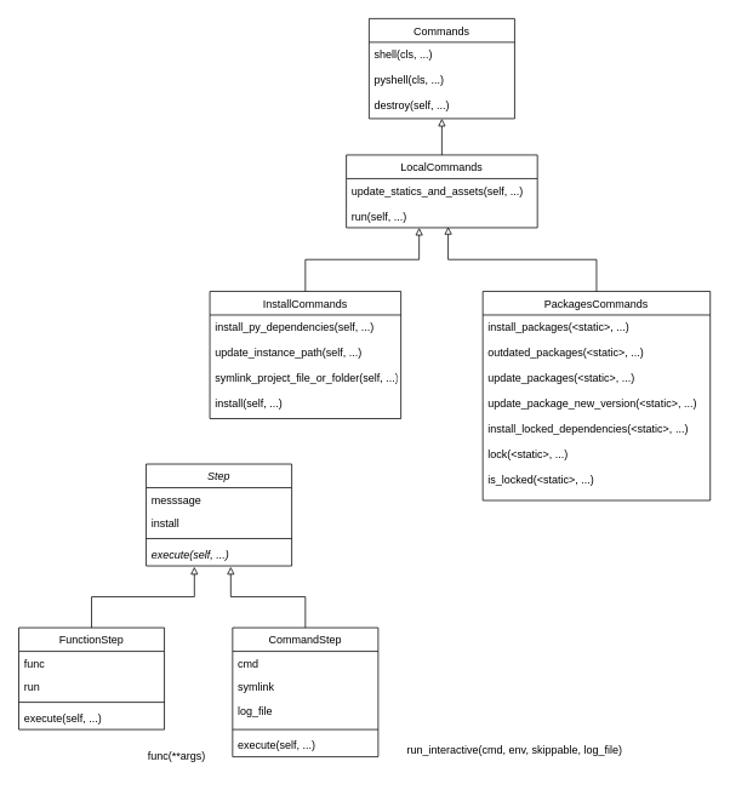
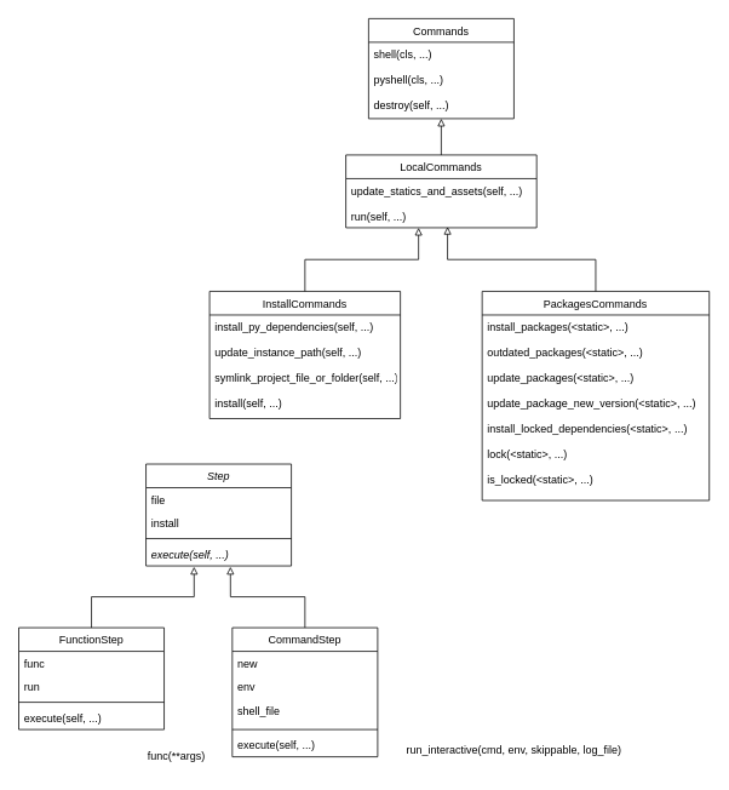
  <mxCell id="0" />
  <mxCell id="1" parent="0" />
  <mxCell id="2" value="Commands" style="swimlane;fontStyle=0;align=center;verticalAlign=top;childLayout=stackLayout;horizontal=1;startSize=26;horizontalStack=0;resizeParent=1;resizeLast=0;collapsible=1;marginBottom=0;rounded=0;shadow=0;strokeWidth=1;" vertex="1" parent="1"><mxGeometry x="405" y="20" width="160" height="110" as="geometry"><mxRectangle x="230" y="140" width="160" height="26" as="alternateBounds" /></mxGeometry></mxCell>
  <mxCell id="3" value="shell(cls, ...)&#10;&#10;pyshell(cls, ...)&#10;&#10;destroy(self, ...)" style="text;align=left;verticalAlign=top;spacingLeft=4;spacingRight=4;overflow=hidden;rotatable=0;points=[[0,0.5],[1,0.5]];portConstraint=eastwest;" vertex="1" parent="2"><mxGeometry y="26" width="160" height="84" as="geometry" /></mxCell>
  <mxCell id="4" value="LocalCommands" style="swimlane;fontStyle=0;align=center;verticalAlign=top;childLayout=stackLayout;horizontal=1;startSize=26;horizontalStack=0;resizeParent=1;resizeLast=0;collapsible=1;marginBottom=0;rounded=0;shadow=0;strokeWidth=1;" vertex="1" parent="1"><mxGeometry x="380" y="170" width="210" height="80" as="geometry"><mxRectangle x="230" y="140" width="160" height="26" as="alternateBounds" /></mxGeometry></mxCell>
  <mxCell id="5" value="update_statics_and_assets(self, ...)&#10;&#10;run(self, ...)&#10;&#10;" style="text;align=left;verticalAlign=top;spacingLeft=4;spacingRight=4;overflow=hidden;rotatable=0;points=[[0,0.5],[1,0.5]];portConstraint=eastwest;" vertex="1" parent="4"><mxGeometry y="26" width="210" height="54" as="geometry" /></mxCell>
  <mxCell id="6" style="edgeStyle=orthogonalEdgeStyle;rounded=0;orthogonalLoop=1;jettySize=auto;html=1;entryX=0.5;entryY=1;entryDx=0;entryDy=0;entryPerimeter=0;endArrow=block;endFill=0;" edge="1" parent="1" source="4" target="3"><mxGeometry relative="1" as="geometry" /></mxCell>
  <mxCell id="7" value="InstallCommands" style="swimlane;fontStyle=0;align=center;verticalAlign=top;childLayout=stackLayout;horizontal=1;startSize=26;horizontalStack=0;resizeParent=1;resizeLast=0;collapsible=1;marginBottom=0;rounded=0;shadow=0;strokeWidth=1;" vertex="1" parent="1"><mxGeometry x="230" y="320" width="210" height="140" as="geometry"><mxRectangle x="230" y="140" width="160" height="26" as="alternateBounds" /></mxGeometry></mxCell>
  <mxCell id="8" value="install_py_dependencies(self, ...)&#10;&#10;update_instance_path(self, ...)&#10;&#10;symlink_project_file_or_folder(self, ...)&#10;&#10;install(self, ...)" style="text;align=left;verticalAlign=top;spacingLeft=4;spacingRight=4;overflow=hidden;rotatable=0;points=[[0,0.5],[1,0.5]];portConstraint=eastwest;" vertex="1" parent="7"><mxGeometry y="26" width="210" height="114" as="geometry" /></mxCell>
  <mxCell id="9" style="edgeStyle=orthogonalEdgeStyle;rounded=0;orthogonalLoop=1;jettySize=auto;html=1;entryX=0.381;entryY=1;entryDx=0;entryDy=0;entryPerimeter=0;endArrow=block;endFill=0;" edge="1" parent="1" source="7" target="5"><mxGeometry relative="1" as="geometry" /></mxCell>
  <mxCell id="10" value="PackagesCommands" style="swimlane;fontStyle=0;align=center;verticalAlign=top;childLayout=stackLayout;horizontal=1;startSize=26;horizontalStack=0;resizeParent=1;resizeLast=0;collapsible=1;marginBottom=0;rounded=0;shadow=0;strokeWidth=1;" vertex="1" parent="1"><mxGeometry x="530" y="320" width="250" height="230" as="geometry"><mxRectangle x="230" y="140" width="160" height="26" as="alternateBounds" /></mxGeometry></mxCell>
  <mxCell id="11" value="install_packages(&lt;static&gt;, ...)&#10;&#10;outdated_packages(&lt;static&gt;, ...)&#10;&#10;update_packages(&lt;static&gt;, ...)&#10;&#10;update_package_new_version(&lt;static&gt;, ...)&#10;&#10;install_locked_dependencies(&lt;static&gt;, ...)&#10;&#10;lock(&lt;static&gt;, ...)&#10;&#10;is_locked(&lt;static&gt;, ...)&#10;" style="text;align=left;verticalAlign=top;spacingLeft=4;spacingRight=4;overflow=hidden;rotatable=0;points=[[0,0.5],[1,0.5]];portConstraint=eastwest;" vertex="1" parent="10"><mxGeometry y="26" width="250" height="194" as="geometry" /></mxCell>
  <mxCell id="12" style="edgeStyle=orthogonalEdgeStyle;rounded=0;orthogonalLoop=1;jettySize=auto;html=1;entryX=0.533;entryY=0.981;entryDx=0;entryDy=0;entryPerimeter=0;endArrow=block;endFill=0;" edge="1" parent="1" source="10" target="5"><mxGeometry relative="1" as="geometry" /></mxCell>
  <mxCell id="13" value="Step" style="swimlane;fontStyle=2;align=center;verticalAlign=top;childLayout=stackLayout;horizontal=1;startSize=26;horizontalStack=0;resizeParent=1;resizeLast=0;collapsible=1;marginBottom=0;rounded=0;shadow=0;strokeWidth=1;" vertex="1" parent="1"><mxGeometry x="160" y="510" width="160" height="112" as="geometry"><mxRectangle x="230" y="140" width="160" height="26" as="alternateBounds" /></mxGeometry></mxCell>
- <mxCell id="14" value="messsage" style="text;align=left;verticalAlign=top;spacingLeft=4;spacingRight=4;overflow=hidden;rotatable=0;points=[[0,0.5],[1,0.5]];portConstraint=eastwest;" vertex="1" parent="13"><mxGeometry y="26" width="160" height="26" as="geometry" /></mxCell>
+ <mxCell id="14" value="file" style="text;align=left;verticalAlign=top;spacingLeft=4;spacingRight=4;overflow=hidden;rotatable=0;points=[[0,0.5],[1,0.5]];portConstraint=eastwest;" vertex="1" parent="13"><mxGeometry y="26" width="160" height="26" as="geometry" /></mxCell>
  <mxCell id="15" value="install" style="text;align=left;verticalAlign=top;spacingLeft=4;spacingRight=4;overflow=hidden;rotatable=0;points=[[0,0.5],[1,0.5]];portConstraint=eastwest;rounded=0;shadow=0;html=0;" vertex="1" parent="13"><mxGeometry y="52" width="160" height="26" as="geometry" /></mxCell>
  <mxCell id="16" value="" style="line;html=1;strokeWidth=1;align=left;verticalAlign=middle;spacingTop=-1;spacingLeft=3;spacingRight=3;rotatable=0;labelPosition=right;points=[];portConstraint=eastwest;" vertex="1" parent="13"><mxGeometry y="78" width="160" height="8" as="geometry" /></mxCell>
  <mxCell id="17" value="execute(self, ...)" style="text;align=left;verticalAlign=top;spacingLeft=4;spacingRight=4;overflow=hidden;rotatable=0;points=[[0,0.5],[1,0.5]];portConstraint=eastwest;fontStyle=2" vertex="1" parent="13"><mxGeometry y="86" width="160" height="26" as="geometry" /></mxCell>
  <mxCell id="18" value="FunctionStep" style="swimlane;fontStyle=0;align=center;verticalAlign=top;childLayout=stackLayout;horizontal=1;startSize=26;horizontalStack=0;resizeParent=1;resizeLast=0;collapsible=1;marginBottom=0;rounded=0;shadow=0;strokeWidth=1;" vertex="1" parent="1"><mxGeometry x="20" y="690" width="160" height="112" as="geometry"><mxRectangle x="230" y="140" width="160" height="26" as="alternateBounds" /></mxGeometry></mxCell>
  <mxCell id="19" value="func" style="text;align=left;verticalAlign=top;spacingLeft=4;spacingRight=4;overflow=hidden;rotatable=0;points=[[0,0.5],[1,0.5]];portConstraint=eastwest;" vertex="1" parent="18"><mxGeometry y="26" width="160" height="26" as="geometry" /></mxCell>
  <mxCell id="20" value="run" style="text;align=left;verticalAlign=top;spacingLeft=4;spacingRight=4;overflow=hidden;rotatable=0;points=[[0,0.5],[1,0.5]];portConstraint=eastwest;rounded=0;shadow=0;html=0;" vertex="1" parent="18"><mxGeometry y="52" width="160" height="26" as="geometry" /></mxCell>
  <mxCell id="21" value="" style="line;html=1;strokeWidth=1;align=left;verticalAlign=middle;spacingTop=-1;spacingLeft=3;spacingRight=3;rotatable=0;labelPosition=right;points=[];portConstraint=eastwest;" vertex="1" parent="18"><mxGeometry y="78" width="160" height="8" as="geometry" /></mxCell>
  <mxCell id="22" value="execute(self, ...)" style="text;align=left;verticalAlign=top;spacingLeft=4;spacingRight=4;overflow=hidden;rotatable=0;points=[[0,0.5],[1,0.5]];portConstraint=eastwest;fontStyle=0" vertex="1" parent="18"><mxGeometry y="86" width="160" height="26" as="geometry" /></mxCell>
  <mxCell id="23" style="edgeStyle=orthogonalEdgeStyle;rounded=0;orthogonalLoop=1;jettySize=auto;html=1;entryX=0.331;entryY=1.038;entryDx=0;entryDy=0;entryPerimeter=0;endArrow=block;endFill=0;" edge="1" parent="1" source="18" target="17"><mxGeometry relative="1" as="geometry" /></mxCell>
  <mxCell id="24" value="CommandStep" style="swimlane;fontStyle=0;align=center;verticalAlign=top;childLayout=stackLayout;horizontal=1;startSize=26;horizontalStack=0;resizeParent=1;resizeLast=0;collapsible=1;marginBottom=0;rounded=0;shadow=0;strokeWidth=1;" vertex="1" parent="1"><mxGeometry x="255" y="690" width="160" height="142" as="geometry"><mxRectangle x="230" y="140" width="160" height="26" as="alternateBounds" /></mxGeometry></mxCell>
- <mxCell id="25" value="cmd" style="text;align=left;verticalAlign=top;spacingLeft=4;spacingRight=4;overflow=hidden;rotatable=0;points=[[0,0.5],[1,0.5]];portConstraint=eastwest;" vertex="1" parent="24"><mxGeometry y="26" width="160" height="26" as="geometry" /></mxCell>
- <mxCell id="26" value="symlink" style="text;align=left;verticalAlign=top;spacingLeft=4;spacingRight=4;overflow=hidden;rotatable=0;points=[[0,0.5],[1,0.5]];portConstraint=eastwest;rounded=0;shadow=0;html=0;" vertex="1" parent="24"><mxGeometry y="52" width="160" height="26" as="geometry" /></mxCell>
- <mxCell id="27" value="log_file" style="text;strokeColor=none;fillColor=none;spacingLeft=4;spacingRight=4;overflow=hidden;rotatable=0;points=[[0,0.5],[1,0.5]];portConstraint=eastwest;fontSize=12;whiteSpace=wrap;html=1;" vertex="1" parent="24"><mxGeometry y="78" width="160" height="30" as="geometry" /></mxCell>
+ <mxCell id="25" value="new" style="text;align=left;verticalAlign=top;spacingLeft=4;spacingRight=4;overflow=hidden;rotatable=0;points=[[0,0.5],[1,0.5]];portConstraint=eastwest;" vertex="1" parent="24"><mxGeometry y="26" width="160" height="26" as="geometry" /></mxCell>
+ <mxCell id="26" value="env" style="text;align=left;verticalAlign=top;spacingLeft=4;spacingRight=4;overflow=hidden;rotatable=0;points=[[0,0.5],[1,0.5]];portConstraint=eastwest;rounded=0;shadow=0;html=0;" vertex="1" parent="24"><mxGeometry y="52" width="160" height="26" as="geometry" /></mxCell>
+ <mxCell id="27" value="shell_file" style="text;strokeColor=none;fillColor=none;spacingLeft=4;spacingRight=4;overflow=hidden;rotatable=0;points=[[0,0.5],[1,0.5]];portConstraint=eastwest;fontSize=12;whiteSpace=wrap;html=1;" vertex="1" parent="24"><mxGeometry y="78" width="160" height="30" as="geometry" /></mxCell>
  <mxCell id="28" value="" style="line;html=1;strokeWidth=1;align=left;verticalAlign=middle;spacingTop=-1;spacingLeft=3;spacingRight=3;rotatable=0;labelPosition=right;points=[];portConstraint=eastwest;" vertex="1" parent="24"><mxGeometry y="108" width="160" height="8" as="geometry" /></mxCell>
  <mxCell id="29" value="execute(self, ...)" style="text;align=left;verticalAlign=top;spacingLeft=4;spacingRight=4;overflow=hidden;rotatable=0;points=[[0,0.5],[1,0.5]];portConstraint=eastwest;fontStyle=0" vertex="1" parent="24"><mxGeometry y="116" width="160" height="26" as="geometry" /></mxCell>
  <mxCell id="30" style="edgeStyle=orthogonalEdgeStyle;rounded=0;orthogonalLoop=1;jettySize=auto;html=1;entryX=0.581;entryY=1.038;entryDx=0;entryDy=0;entryPerimeter=0;endArrow=block;endFill=0;" edge="1" parent="1" source="24" target="17"><mxGeometry relative="1" as="geometry" /></mxCell>
  <mxCell id="31" value="run_interactive(cmd, env, skippable, log_file)" style="text;html=1;align=left;verticalAlign=middle;whiteSpace=wrap;rounded=0;" vertex="1" parent="1"><mxGeometry x="445" y="810" width="245" height="30" as="geometry" /></mxCell>
  <mxCell id="32" value="func(**args)" style="text;html=1;align=left;verticalAlign=middle;whiteSpace=wrap;rounded=0;" vertex="1" parent="1"><mxGeometry x="160" y="817" width="80" height="30" as="geometry" /></mxCell>
